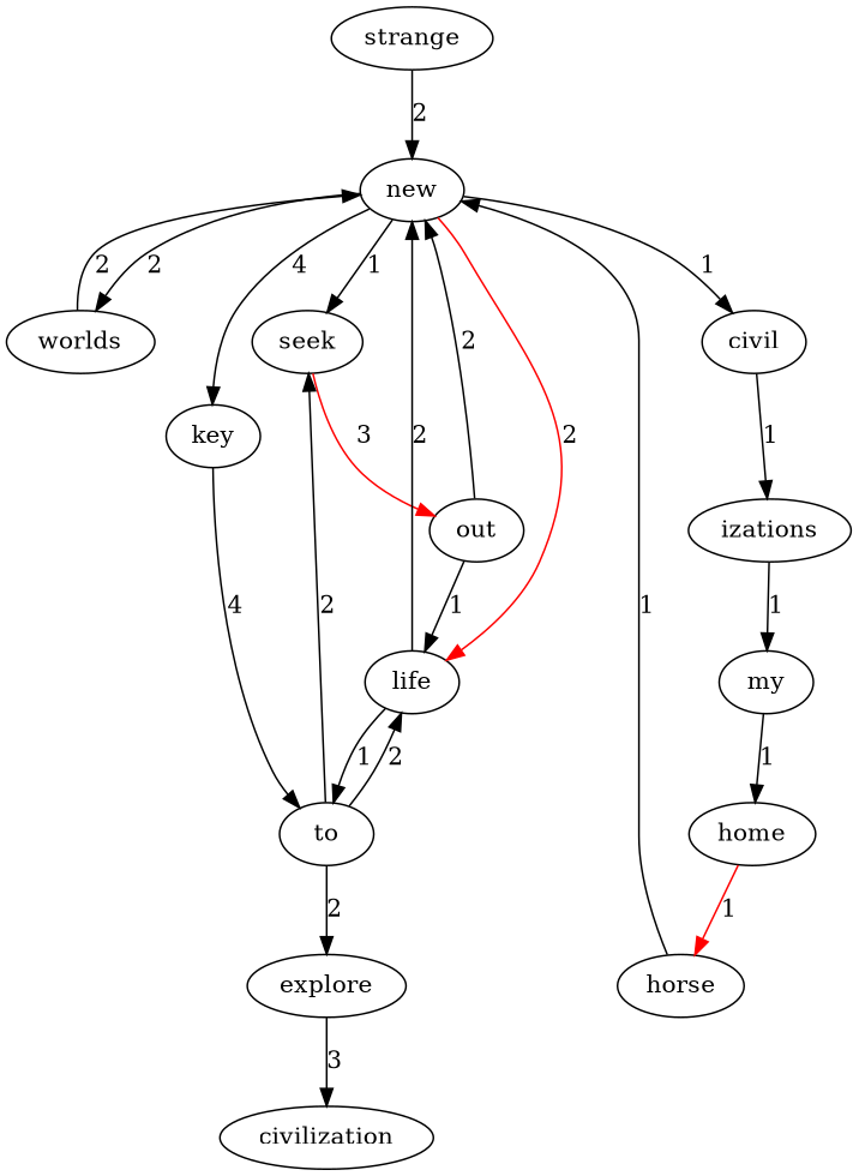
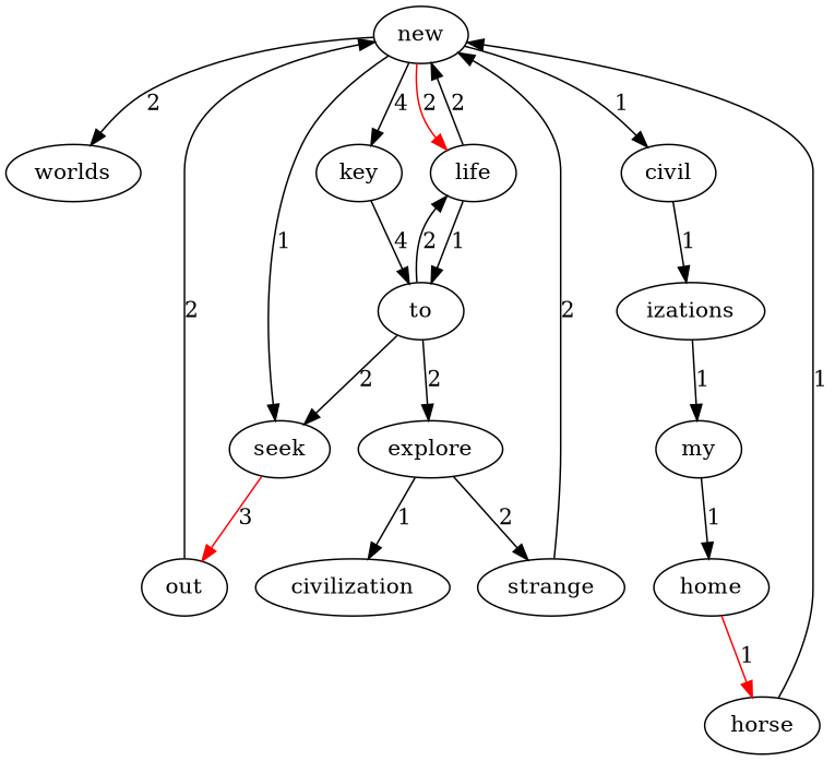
  digraph {
    new
    worlds
    seek
    life
    civil
    key
    out
    to
    izations
    my
    home
    explore
    civilization
    strange
    horse
    new -> worlds [label=2]
    new -> seek [label=1]
    new -> life [color=red label=2]
    new -> civil [label=1]
    new -> key [label=4]
-   worlds -> new [label=2]
    seek -> out [color=red label=3]
    life -> new [label=2]
    life -> to [label=1]
    civil -> izations [label=1]
    key -> to [label=4]
    out -> new [label=2]
-   out -> life [label=1]
    to -> seek [label=2]
    to -> life [label=2]
    to -> explore [label=2]
    izations -> my [label=1]
    my -> home [label=1]
    home -> horse [color=red label=1]
-   explore -> civilization [label=3]
+   explore -> civilization [label=1]
+   explore -> strange [label=2]
    strange -> new [label=2]
    horse -> new [label=1]
  }
